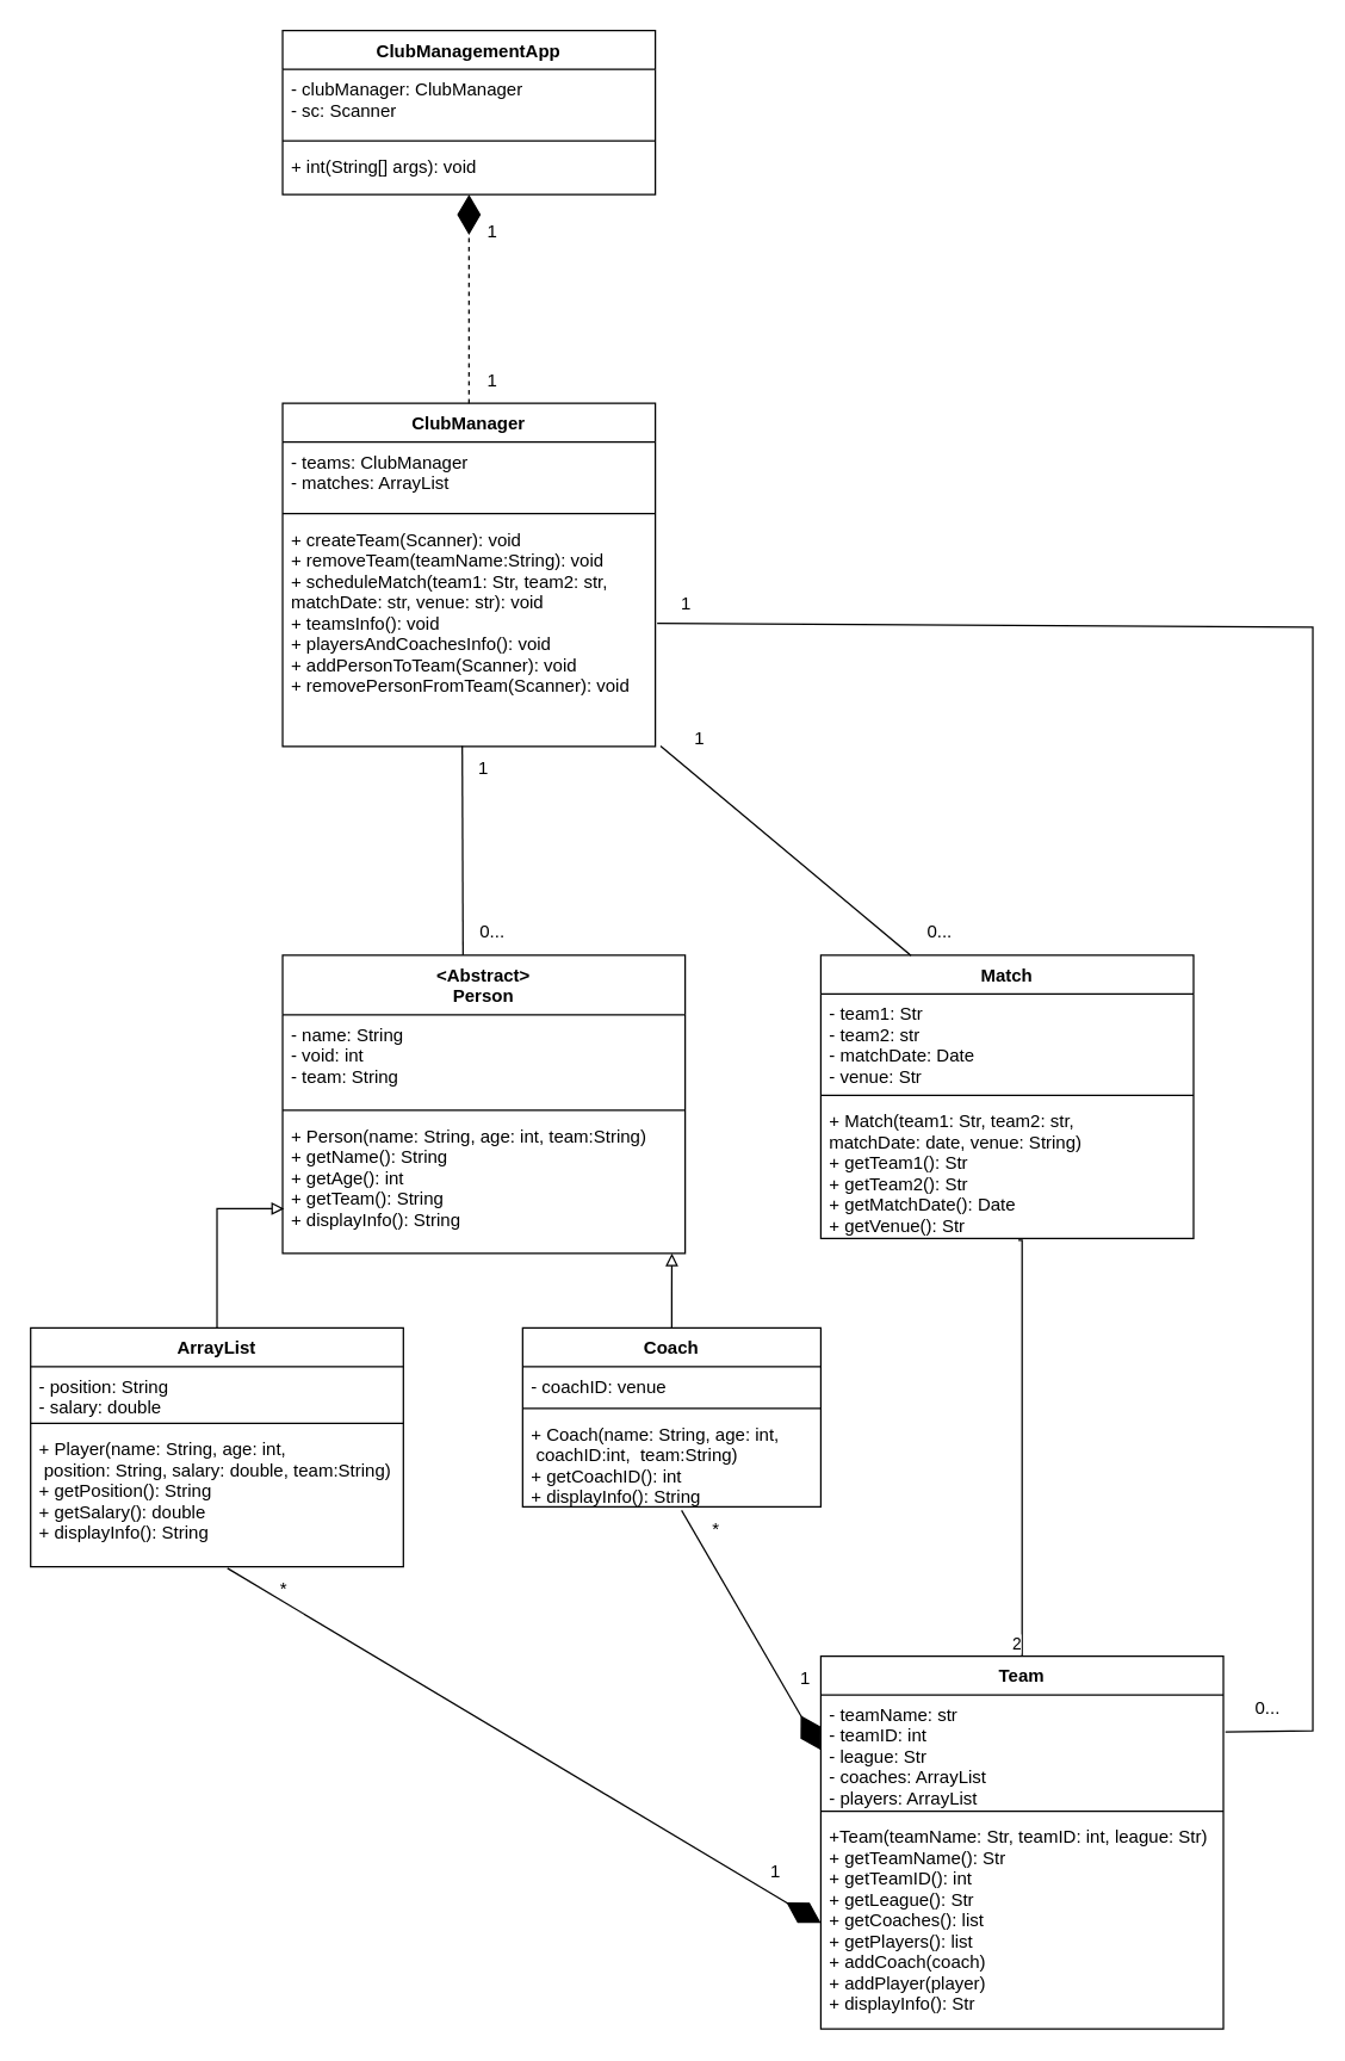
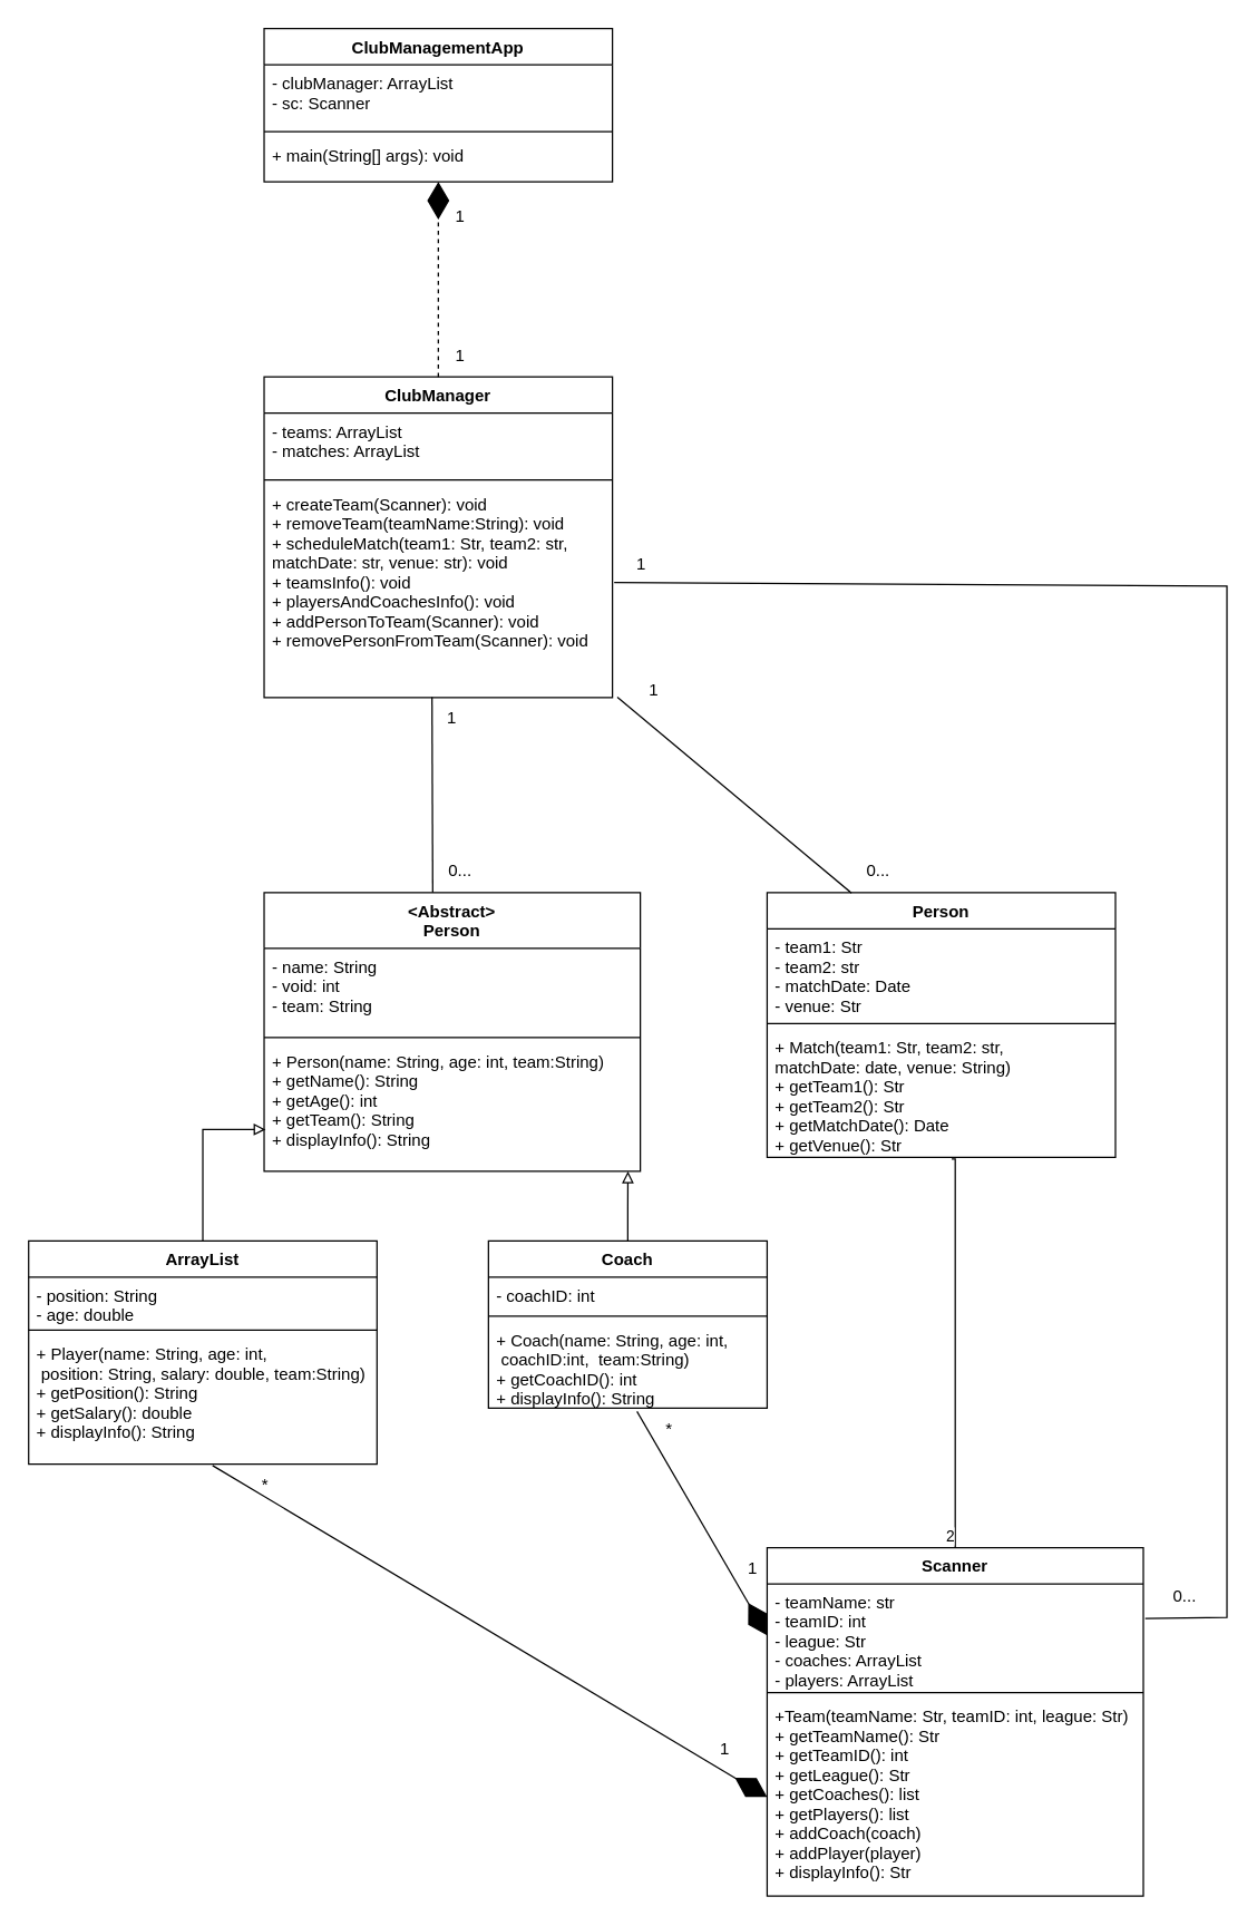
  <mxCell id="0" />
  <mxCell id="1" parent="0" />
  <mxCell id="2" value="&lt;Abstract&gt;&#10;Person" style="swimlane;fontStyle=1;align=center;verticalAlign=top;childLayout=stackLayout;horizontal=1;startSize=40;horizontalStack=0;resizeParent=1;resizeParentMax=0;resizeLast=0;collapsible=1;marginBottom=0;" vertex="1" parent="1"><mxGeometry x="189" y="640" width="270" height="200" as="geometry" /></mxCell>
  <mxCell id="3" value="- name: String&#10;- void: int&#10;- team: String" style="text;strokeColor=none;fillColor=none;align=left;verticalAlign=top;spacingLeft=4;spacingRight=4;overflow=hidden;rotatable=0;points=[[0,0.5],[1,0.5]];portConstraint=eastwest;" vertex="1" parent="2"><mxGeometry y="40" width="270" height="60" as="geometry" /></mxCell>
  <mxCell id="4" value="" style="line;strokeWidth=1;fillColor=none;align=left;verticalAlign=middle;spacingTop=-1;spacingLeft=3;spacingRight=3;rotatable=0;labelPosition=right;points=[];portConstraint=eastwest;" vertex="1" parent="2"><mxGeometry y="100" width="270" height="8" as="geometry" /></mxCell>
  <mxCell id="5" value="+ Person(name: String, age: int, team:String)&#10;+ getName(): String&#10;+ getAge(): int&#10;+ getTeam(): String&#10;+ displayInfo(): String" style="text;strokeColor=none;fillColor=none;align=left;verticalAlign=top;spacingLeft=4;spacingRight=4;overflow=hidden;rotatable=0;points=[[0,0.5],[1,0.5]];portConstraint=eastwest;" vertex="1" parent="2"><mxGeometry y="108" width="270" height="92" as="geometry" /></mxCell>
  <mxCell id="6" style="edgeStyle=orthogonalEdgeStyle;rounded=0;orthogonalLoop=1;jettySize=auto;html=1;entryX=0.004;entryY=0.674;entryDx=0;entryDy=0;entryPerimeter=0;endArrow=block;endFill=0;" edge="1" parent="1" source="7" target="5"><mxGeometry relative="1" as="geometry" /></mxCell>
  <mxCell id="7" value="ArrayList" style="swimlane;fontStyle=1;align=center;verticalAlign=top;childLayout=stackLayout;horizontal=1;startSize=26;horizontalStack=0;resizeParent=1;resizeParentMax=0;resizeLast=0;collapsible=1;marginBottom=0;" vertex="1" parent="1"><mxGeometry x="20" y="890" width="250" height="160" as="geometry" /></mxCell>
- <mxCell id="8" value="- position: String&#10;- salary: double" style="text;strokeColor=none;fillColor=none;align=left;verticalAlign=top;spacingLeft=4;spacingRight=4;overflow=hidden;rotatable=0;points=[[0,0.5],[1,0.5]];portConstraint=eastwest;" vertex="1" parent="7"><mxGeometry y="26" width="250" height="34" as="geometry" /></mxCell>
+ <mxCell id="8" value="- position: String&#10;- age: double" style="text;strokeColor=none;fillColor=none;align=left;verticalAlign=top;spacingLeft=4;spacingRight=4;overflow=hidden;rotatable=0;points=[[0,0.5],[1,0.5]];portConstraint=eastwest;" vertex="1" parent="7"><mxGeometry y="26" width="250" height="34" as="geometry" /></mxCell>
  <mxCell id="9" value="" style="line;strokeWidth=1;fillColor=none;align=left;verticalAlign=middle;spacingTop=-1;spacingLeft=3;spacingRight=3;rotatable=0;labelPosition=right;points=[];portConstraint=eastwest;" vertex="1" parent="7"><mxGeometry y="60" width="250" height="8" as="geometry" /></mxCell>
  <mxCell id="10" value="+ Player(name: String, age: int,&#10; position: String, salary: double, team:String)&#10;+ getPosition(): String&#10;+ getSalary(): double&#10;+ displayInfo(): String" style="text;strokeColor=none;fillColor=none;align=left;verticalAlign=top;spacingLeft=4;spacingRight=4;overflow=hidden;rotatable=0;points=[[0,0.5],[1,0.5]];portConstraint=eastwest;" vertex="1" parent="7"><mxGeometry y="68" width="250" height="92" as="geometry" /></mxCell>
  <mxCell id="11" style="edgeStyle=orthogonalEdgeStyle;rounded=0;orthogonalLoop=1;jettySize=auto;html=1;entryX=0.967;entryY=1;entryDx=0;entryDy=0;entryPerimeter=0;endArrow=block;endFill=0;" edge="1" parent="1" source="12" target="5"><mxGeometry relative="1" as="geometry" /></mxCell>
  <mxCell id="12" value="Coach" style="swimlane;fontStyle=1;align=center;verticalAlign=top;childLayout=stackLayout;horizontal=1;startSize=26;horizontalStack=0;resizeParent=1;resizeParentMax=0;resizeLast=0;collapsible=1;marginBottom=0;" vertex="1" parent="1"><mxGeometry x="350" y="890" width="200" height="120" as="geometry" /></mxCell>
- <mxCell id="13" value="- coachID: venue" style="text;strokeColor=none;fillColor=none;align=left;verticalAlign=top;spacingLeft=4;spacingRight=4;overflow=hidden;rotatable=0;points=[[0,0.5],[1,0.5]];portConstraint=eastwest;" vertex="1" parent="12"><mxGeometry y="26" width="200" height="24" as="geometry" /></mxCell>
+ <mxCell id="13" value="- coachID: int" style="text;strokeColor=none;fillColor=none;align=left;verticalAlign=top;spacingLeft=4;spacingRight=4;overflow=hidden;rotatable=0;points=[[0,0.5],[1,0.5]];portConstraint=eastwest;" vertex="1" parent="12"><mxGeometry y="26" width="200" height="24" as="geometry" /></mxCell>
  <mxCell id="14" value="" style="line;strokeWidth=1;fillColor=none;align=left;verticalAlign=middle;spacingTop=-1;spacingLeft=3;spacingRight=3;rotatable=0;labelPosition=right;points=[];portConstraint=eastwest;" vertex="1" parent="12"><mxGeometry y="50" width="200" height="8" as="geometry" /></mxCell>
  <mxCell id="15" value="+ Coach(name: String, age: int,&#10; coachID:int,  team:String)&#10;+ getCoachID(): int&#10;+ displayInfo(): String" style="text;strokeColor=none;fillColor=none;align=left;verticalAlign=top;spacingLeft=4;spacingRight=4;overflow=hidden;rotatable=0;points=[[0,0.5],[1,0.5]];portConstraint=eastwest;" vertex="1" parent="12"><mxGeometry y="58" width="200" height="62" as="geometry" /></mxCell>
- <mxCell id="16" value="Match" style="swimlane;fontStyle=1;align=center;verticalAlign=top;childLayout=stackLayout;horizontal=1;startSize=26;horizontalStack=0;resizeParent=1;resizeParentMax=0;resizeLast=0;collapsible=1;marginBottom=0;" vertex="1" parent="1"><mxGeometry x="550" y="640" width="250" height="190" as="geometry" /></mxCell>
+ <mxCell id="16" value="Person" style="swimlane;fontStyle=1;align=center;verticalAlign=top;childLayout=stackLayout;horizontal=1;startSize=26;horizontalStack=0;resizeParent=1;resizeParentMax=0;resizeLast=0;collapsible=1;marginBottom=0;" vertex="1" parent="1"><mxGeometry x="550" y="640" width="250" height="190" as="geometry" /></mxCell>
  <mxCell id="17" value="- team1: Str&#10;- team2: str&#10;- matchDate: Date&#10;- venue: Str" style="text;strokeColor=none;fillColor=none;align=left;verticalAlign=top;spacingLeft=4;spacingRight=4;overflow=hidden;rotatable=0;points=[[0,0.5],[1,0.5]];portConstraint=eastwest;" vertex="1" parent="16"><mxGeometry y="26" width="250" height="64" as="geometry" /></mxCell>
  <mxCell id="18" value="" style="line;strokeWidth=1;fillColor=none;align=left;verticalAlign=middle;spacingTop=-1;spacingLeft=3;spacingRight=3;rotatable=0;labelPosition=right;points=[];portConstraint=eastwest;" vertex="1" parent="16"><mxGeometry y="90" width="250" height="8" as="geometry" /></mxCell>
  <mxCell id="19" value="+ Match(team1: Str, team2: str, &#10;matchDate: date, venue: String)&#10;+ getTeam1(): Str&#10;+ getTeam2(): Str&#10;+ getMatchDate(): Date&#10;+ getVenue(): Str" style="text;strokeColor=none;fillColor=none;align=left;verticalAlign=top;spacingLeft=4;spacingRight=4;overflow=hidden;rotatable=0;points=[[0,0.5],[1,0.5]];portConstraint=eastwest;" vertex="1" parent="16"><mxGeometry y="98" width="250" height="92" as="geometry" /></mxCell>
- <mxCell id="20" value="Team" style="swimlane;fontStyle=1;align=center;verticalAlign=top;childLayout=stackLayout;horizontal=1;startSize=26;horizontalStack=0;resizeParent=1;resizeParentMax=0;resizeLast=0;collapsible=1;marginBottom=0;" vertex="1" parent="1"><mxGeometry x="550" y="1110" width="270" height="250" as="geometry" /></mxCell>
+ <mxCell id="20" value="Scanner" style="swimlane;fontStyle=1;align=center;verticalAlign=top;childLayout=stackLayout;horizontal=1;startSize=26;horizontalStack=0;resizeParent=1;resizeParentMax=0;resizeLast=0;collapsible=1;marginBottom=0;" vertex="1" parent="1"><mxGeometry x="550" y="1110" width="270" height="250" as="geometry" /></mxCell>
  <mxCell id="21" value="- teamName: str&#10;- teamID: int&#10;- league: Str&#10;- coaches: ArrayList&#10;- players: ArrayList" style="text;strokeColor=none;fillColor=none;align=left;verticalAlign=top;spacingLeft=4;spacingRight=4;overflow=hidden;rotatable=0;points=[[0,0.5],[1,0.5]];portConstraint=eastwest;" vertex="1" parent="20"><mxGeometry y="26" width="270" height="74" as="geometry" /></mxCell>
  <mxCell id="22" value="" style="line;strokeWidth=1;fillColor=none;align=left;verticalAlign=middle;spacingTop=-1;spacingLeft=3;spacingRight=3;rotatable=0;labelPosition=right;points=[];portConstraint=eastwest;" vertex="1" parent="20"><mxGeometry y="100" width="270" height="8" as="geometry" /></mxCell>
  <mxCell id="23" value="+Team(teamName: Str, teamID: int, league: Str)&#10;+ getTeamName(): Str&#10;+ getTeamID(): int&#10;+ getLeague(): Str&#10;+ getCoaches(): list&#10;+ getPlayers(): list&#10;+ addCoach(coach)&#10;+ addPlayer(player)&#10;+ displayInfo(): Str" style="text;strokeColor=none;fillColor=none;align=left;verticalAlign=top;spacingLeft=4;spacingRight=4;overflow=hidden;rotatable=0;points=[[0,0.5],[1,0.5]];portConstraint=eastwest;" vertex="1" parent="20"><mxGeometry y="108" width="270" height="142" as="geometry" /></mxCell>
  <mxCell id="24" value="" style="endArrow=none;html=1;edgeStyle=orthogonalEdgeStyle;rounded=0;entryX=0.5;entryY=0;entryDx=0;entryDy=0;exitX=0.53;exitY=1.012;exitDx=0;exitDy=0;exitPerimeter=0;" edge="1" parent="1" source="19" target="20"><mxGeometry relative="1" as="geometry"><mxPoint x="685" y="860" as="sourcePoint" /><mxPoint x="660" y="1020" as="targetPoint" /><Array as="points"><mxPoint x="685" y="831" /></Array></mxGeometry></mxCell>
  <mxCell id="25" value="2" style="edgeLabel;resizable=0;html=1;align=right;verticalAlign=bottom;" connectable="0" vertex="1" parent="24"><mxGeometry x="1" relative="1" as="geometry" /></mxCell>
  <mxCell id="26" value="" style="endArrow=diamondThin;endFill=1;endSize=24;html=1;rounded=0;exitX=0.528;exitY=1.012;exitDx=0;exitDy=0;exitPerimeter=0;entryX=0;entryY=0.5;entryDx=0;entryDy=0;" edge="1" parent="1" source="10" target="23"><mxGeometry width="160" relative="1" as="geometry"><mxPoint x="500" y="1020" as="sourcePoint" /><mxPoint x="660" y="1020" as="targetPoint" /></mxGeometry></mxCell>
  <mxCell id="27" value="1" style="text;html=1;strokeColor=none;fillColor=none;align=center;verticalAlign=middle;whiteSpace=wrap;rounded=0;" vertex="1" parent="1"><mxGeometry x="490" y="1240" width="60" height="30" as="geometry" /></mxCell>
  <mxCell id="28" value="*" style="text;html=1;strokeColor=none;fillColor=none;align=center;verticalAlign=middle;whiteSpace=wrap;rounded=0;" vertex="1" parent="1"><mxGeometry x="160" y="1050" width="60" height="30" as="geometry" /></mxCell>
  <mxCell id="29" value="" style="endArrow=diamondThin;endFill=1;endSize=24;html=1;rounded=0;entryX=0;entryY=0.5;entryDx=0;entryDy=0;exitX=0.533;exitY=1.037;exitDx=0;exitDy=0;exitPerimeter=0;" edge="1" parent="1" source="15" target="21"><mxGeometry width="160" relative="1" as="geometry"><mxPoint x="470" y="1020" as="sourcePoint" /><mxPoint x="660" y="1020" as="targetPoint" /></mxGeometry></mxCell>
  <mxCell id="30" value="*" style="text;html=1;strokeColor=none;fillColor=none;align=center;verticalAlign=middle;whiteSpace=wrap;rounded=0;" vertex="1" parent="1"><mxGeometry x="450" y="1010" width="60" height="30" as="geometry" /></mxCell>
  <mxCell id="31" value="1" style="text;html=1;strokeColor=none;fillColor=none;align=center;verticalAlign=middle;whiteSpace=wrap;rounded=0;" vertex="1" parent="1"><mxGeometry x="510" y="1110" width="60" height="30" as="geometry" /></mxCell>
  <mxCell id="32" value="ClubManager" style="swimlane;fontStyle=1;align=center;verticalAlign=top;childLayout=stackLayout;horizontal=1;startSize=26;horizontalStack=0;resizeParent=1;resizeParentMax=0;resizeLast=0;collapsible=1;marginBottom=0;" vertex="1" parent="1"><mxGeometry x="189" y="270" width="250" height="230" as="geometry" /></mxCell>
- <mxCell id="33" value="- teams: ClubManager&#10;- matches: ArrayList" style="text;strokeColor=none;fillColor=none;align=left;verticalAlign=top;spacingLeft=4;spacingRight=4;overflow=hidden;rotatable=0;points=[[0,0.5],[1,0.5]];portConstraint=eastwest;" vertex="1" parent="32"><mxGeometry y="26" width="250" height="44" as="geometry" /></mxCell>
+ <mxCell id="33" value="- teams: ArrayList&#10;- matches: ArrayList" style="text;strokeColor=none;fillColor=none;align=left;verticalAlign=top;spacingLeft=4;spacingRight=4;overflow=hidden;rotatable=0;points=[[0,0.5],[1,0.5]];portConstraint=eastwest;" vertex="1" parent="32"><mxGeometry y="26" width="250" height="44" as="geometry" /></mxCell>
  <mxCell id="34" value="" style="line;strokeWidth=1;fillColor=none;align=left;verticalAlign=middle;spacingTop=-1;spacingLeft=3;spacingRight=3;rotatable=0;labelPosition=right;points=[];portConstraint=eastwest;" vertex="1" parent="32"><mxGeometry y="70" width="250" height="8" as="geometry" /></mxCell>
  <mxCell id="35" value="+ createTeam(Scanner): void&#10;+ removeTeam(teamName:String): void&#10;+ scheduleMatch(team1: Str, team2: str,&#10;matchDate: str, venue: str): void&#10;+ teamsInfo(): void&#10;+ playersAndCoachesInfo(): void&#10;+ addPersonToTeam(Scanner): void&#10;+ removePersonFromTeam(Scanner): void&#10;" style="text;strokeColor=none;fillColor=none;align=left;verticalAlign=top;spacingLeft=4;spacingRight=4;overflow=hidden;rotatable=0;points=[[0,0.5],[1,0.5]];portConstraint=eastwest;" vertex="1" parent="32"><mxGeometry y="78" width="250" height="152" as="geometry" /></mxCell>
  <mxCell id="36" value="" style="endArrow=none;html=1;rounded=0;entryX=0.482;entryY=0.998;entryDx=0;entryDy=0;entryPerimeter=0;" edge="1" parent="1" target="35"><mxGeometry width="50" height="50" relative="1" as="geometry"><mxPoint x="310" y="640" as="sourcePoint" /><mxPoint x="360" y="590" as="targetPoint" /></mxGeometry></mxCell>
  <mxCell id="37" value="" style="endArrow=none;html=1;rounded=0;entryX=1.014;entryY=0.998;entryDx=0;entryDy=0;entryPerimeter=0;" edge="1" parent="1" target="35"><mxGeometry width="50" height="50" relative="1" as="geometry"><mxPoint x="610.5" y="640.3" as="sourcePoint" /><mxPoint x="610" y="499.996" as="targetPoint" /></mxGeometry></mxCell>
  <mxCell id="38" value="" style="endArrow=none;html=1;rounded=0;exitX=1.005;exitY=0.337;exitDx=0;exitDy=0;exitPerimeter=0;entryX=1.005;entryY=0.457;entryDx=0;entryDy=0;entryPerimeter=0;" edge="1" parent="1" source="21" target="35"><mxGeometry width="50" height="50" relative="1" as="geometry"><mxPoint x="870.5" y="1160.3" as="sourcePoint" /><mxPoint x="880" y="420" as="targetPoint" /><Array as="points"><mxPoint x="880" y="1160" /><mxPoint x="880" y="420" /></Array></mxGeometry></mxCell>
  <mxCell id="39" value="1" style="text;html=1;strokeColor=none;fillColor=none;align=center;verticalAlign=middle;whiteSpace=wrap;rounded=0;" vertex="1" parent="1"><mxGeometry x="294" y="500" width="60" height="30" as="geometry" /></mxCell>
  <mxCell id="40" value="1" style="text;html=1;strokeColor=none;fillColor=none;align=center;verticalAlign=middle;whiteSpace=wrap;rounded=0;" vertex="1" parent="1"><mxGeometry x="439" y="480" width="60" height="30" as="geometry" /></mxCell>
  <mxCell id="41" value="1" style="text;html=1;strokeColor=none;fillColor=none;align=center;verticalAlign=middle;whiteSpace=wrap;rounded=0;" vertex="1" parent="1"><mxGeometry x="430" y="390" width="60" height="30" as="geometry" /></mxCell>
  <mxCell id="42" value="0..." style="text;html=1;strokeColor=none;fillColor=none;align=center;verticalAlign=middle;whiteSpace=wrap;rounded=0;" vertex="1" parent="1"><mxGeometry x="300" y="610" width="60" height="30" as="geometry" /></mxCell>
  <mxCell id="43" value="0..." style="text;html=1;strokeColor=none;fillColor=none;align=center;verticalAlign=middle;whiteSpace=wrap;rounded=0;" vertex="1" parent="1"><mxGeometry x="820" y="1130" width="60" height="30" as="geometry" /></mxCell>
  <mxCell id="44" value="0..." style="text;html=1;strokeColor=none;fillColor=none;align=center;verticalAlign=middle;whiteSpace=wrap;rounded=0;" vertex="1" parent="1"><mxGeometry x="600" y="610" width="60" height="30" as="geometry" /></mxCell>
  <mxCell id="45" value="ClubManagementApp" style="swimlane;fontStyle=1;align=center;verticalAlign=top;childLayout=stackLayout;horizontal=1;startSize=26;horizontalStack=0;resizeParent=1;resizeParentMax=0;resizeLast=0;collapsible=1;marginBottom=0;" vertex="1" parent="1"><mxGeometry x="189" y="20" width="250" height="110" as="geometry" /></mxCell>
- <mxCell id="46" value="- clubManager: ClubManager&#10;- sc: Scanner" style="text;strokeColor=none;fillColor=none;align=left;verticalAlign=top;spacingLeft=4;spacingRight=4;overflow=hidden;rotatable=0;points=[[0,0.5],[1,0.5]];portConstraint=eastwest;" vertex="1" parent="45"><mxGeometry y="26" width="250" height="44" as="geometry" /></mxCell>
+ <mxCell id="46" value="- clubManager: ArrayList&#10;- sc: Scanner" style="text;strokeColor=none;fillColor=none;align=left;verticalAlign=top;spacingLeft=4;spacingRight=4;overflow=hidden;rotatable=0;points=[[0,0.5],[1,0.5]];portConstraint=eastwest;" vertex="1" parent="45"><mxGeometry y="26" width="250" height="44" as="geometry" /></mxCell>
  <mxCell id="47" value="" style="line;strokeWidth=1;fillColor=none;align=left;verticalAlign=middle;spacingTop=-1;spacingLeft=3;spacingRight=3;rotatable=0;labelPosition=right;points=[];portConstraint=eastwest;" vertex="1" parent="45"><mxGeometry y="70" width="250" height="8" as="geometry" /></mxCell>
- <mxCell id="48" value="+ int(String[] args): void" style="text;strokeColor=none;fillColor=none;align=left;verticalAlign=top;spacingLeft=4;spacingRight=4;overflow=hidden;rotatable=0;points=[[0,0.5],[1,0.5]];portConstraint=eastwest;" vertex="1" parent="45"><mxGeometry y="78" width="250" height="32" as="geometry" /></mxCell>
+ <mxCell id="48" value="+ main(String[] args): void" style="text;strokeColor=none;fillColor=none;align=left;verticalAlign=top;spacingLeft=4;spacingRight=4;overflow=hidden;rotatable=0;points=[[0,0.5],[1,0.5]];portConstraint=eastwest;" vertex="1" parent="45"><mxGeometry y="78" width="250" height="32" as="geometry" /></mxCell>
  <mxCell id="49" value="" style="endArrow=diamondThin;endFill=1;endSize=24;html=1;rounded=0;strokeColor=#000000;exitX=0.5;exitY=0;exitDx=0;exitDy=0;startArrow=none;dashed=1;" edge="1" parent="1" target="48" source="32"><mxGeometry width="160" relative="1" as="geometry"><mxPoint x="230" y="169" as="sourcePoint" /><mxPoint x="251" y="319" as="targetPoint" /></mxGeometry></mxCell>
  <mxCell id="50" value="1" style="text;html=1;strokeColor=none;fillColor=none;align=center;verticalAlign=middle;whiteSpace=wrap;rounded=0;" vertex="1" parent="1"><mxGeometry x="300" y="240" width="60" height="30" as="geometry" /></mxCell>
  <mxCell id="51" value="1" style="text;html=1;strokeColor=none;fillColor=none;align=center;verticalAlign=middle;whiteSpace=wrap;rounded=0;" vertex="1" parent="1"><mxGeometry x="310" y="140" width="40" height="30" as="geometry" /></mxCell>
